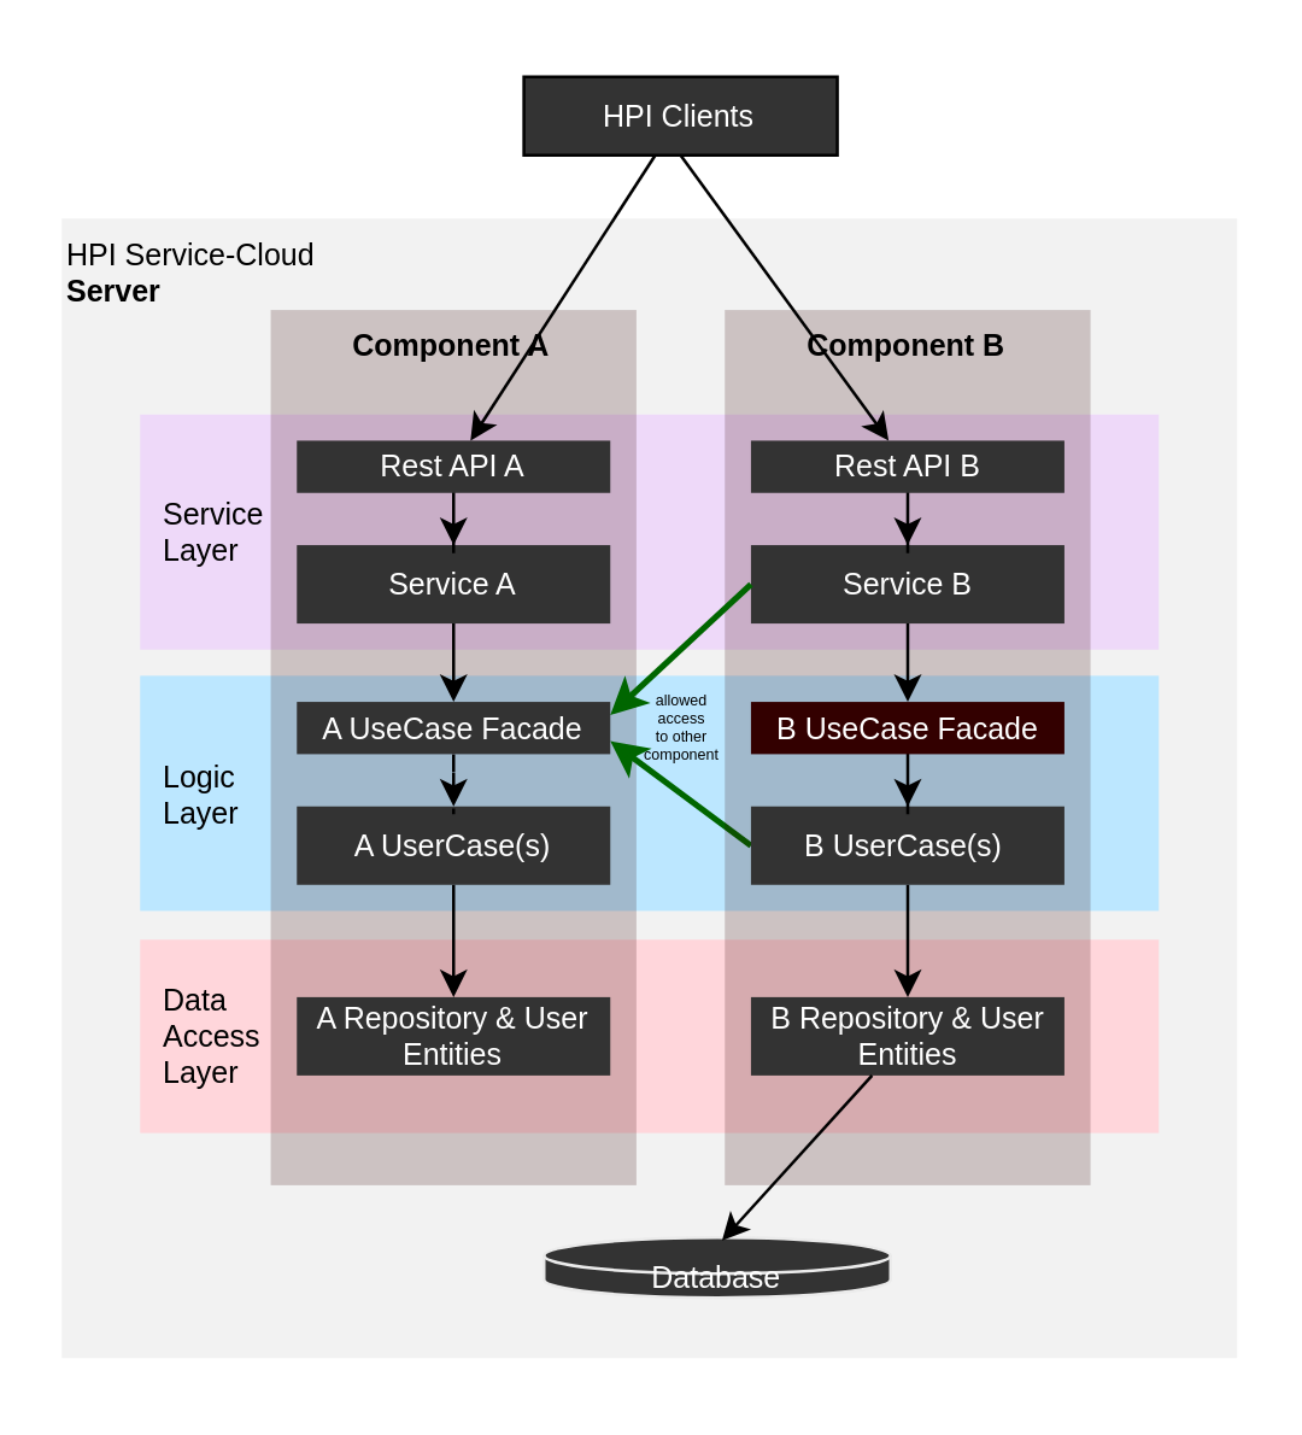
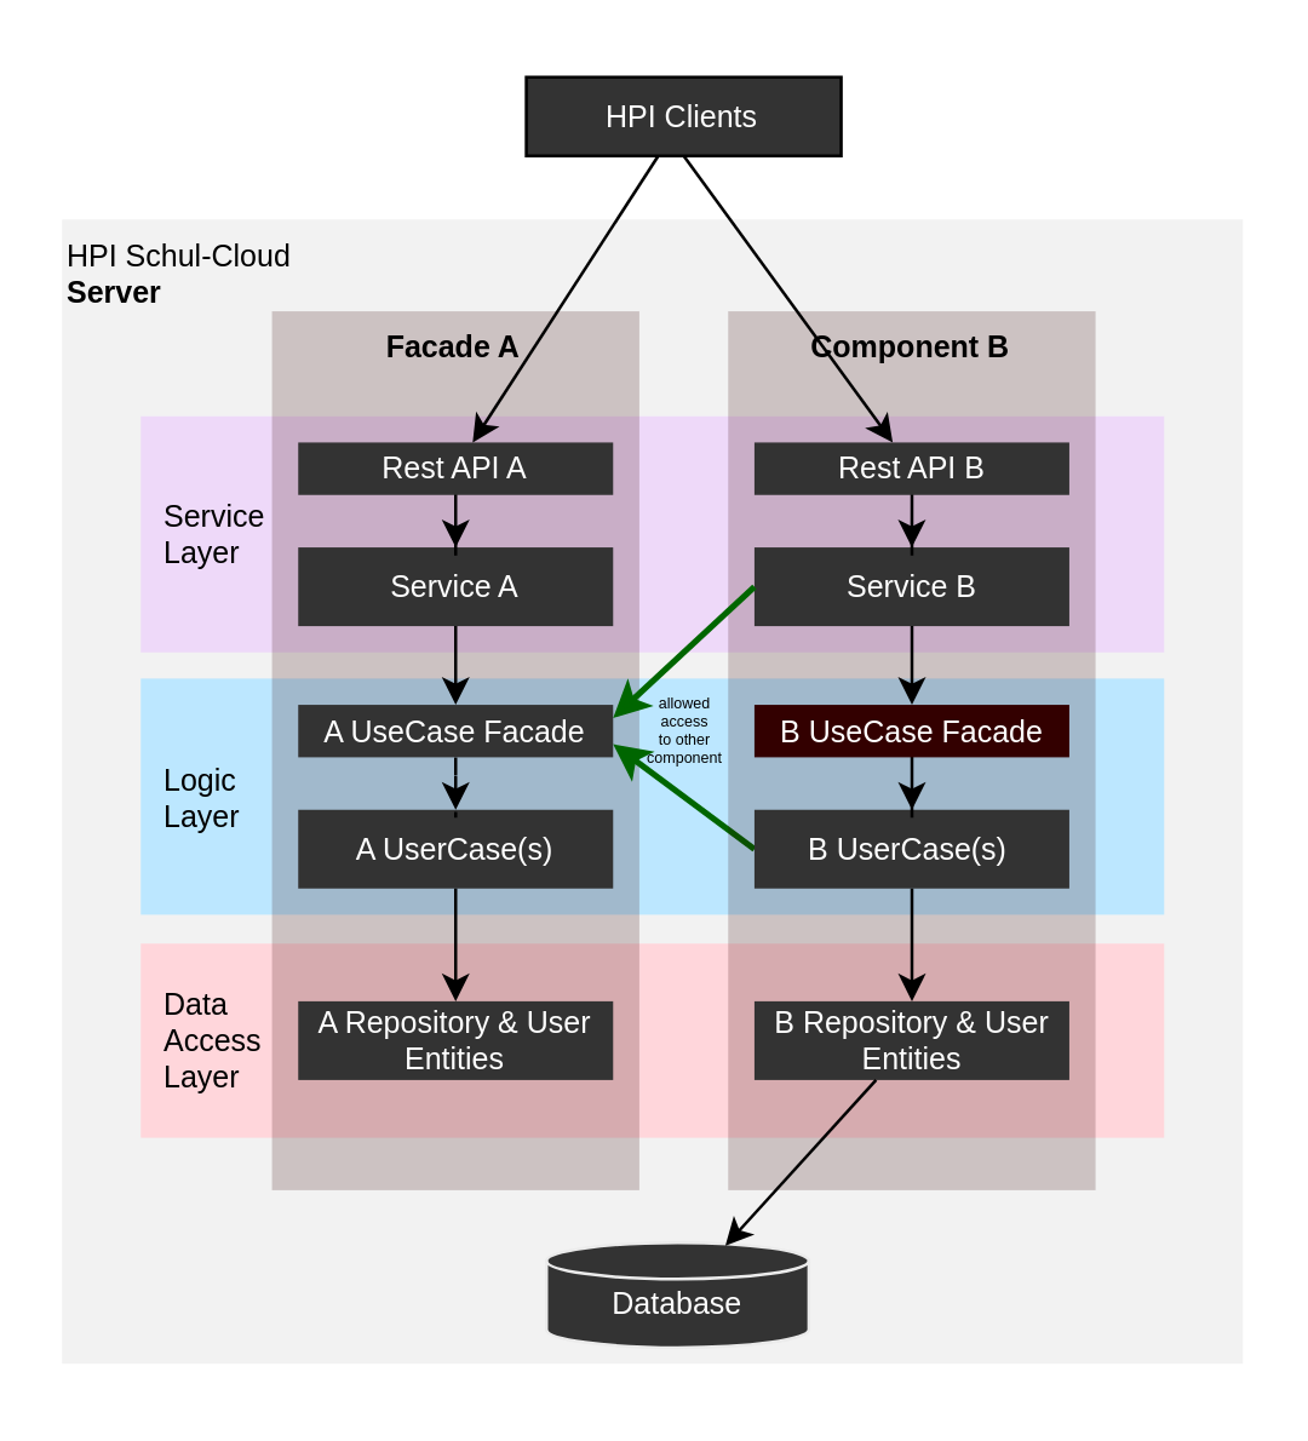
  <mxCell id="0" />
  <mxCell id="1" parent="0" />
  <mxCell id="2" value="hb" style="group;fontSize=10;" parent="1" vertex="1" connectable="0"><mxGeometry x="20" y="20" width="390" height="433.33" as="geometry" /></mxCell>
- <mxCell id="3" value="HPI Service-Cloud &lt;br style=&quot;font-size: 10px;&quot;&gt;&lt;b style=&quot;font-size: 10px;&quot;&gt;Server&lt;/b&gt;" style="rounded=0;whiteSpace=wrap;html=1;fontSize=10;align=left;verticalAlign=top;strokeColor=none;fillColor=#F2F2F2;" parent="2" vertex="1"><mxGeometry y="52" width="390" height="378" as="geometry" /></mxCell>
+ <mxCell id="3" value="HPI Schul-Cloud &lt;br style=&quot;font-size: 10px;&quot;&gt;&lt;b style=&quot;font-size: 10px;&quot;&gt;Server&lt;/b&gt;" style="rounded=0;whiteSpace=wrap;html=1;fontSize=10;align=left;verticalAlign=top;strokeColor=none;fillColor=#F2F2F2;" parent="2" vertex="1"><mxGeometry y="52" width="390" height="378" as="geometry" /></mxCell>
  <mxCell id="4" value="Logic &lt;br style=&quot;font-size: 10px;&quot;&gt;Layer" style="rounded=0;whiteSpace=wrap;html=1;align=left;spacingLeft=6;strokeColor=none;fillColor=#BCE7FF;fontSize=10;" parent="2" vertex="1"><mxGeometry x="26" y="203.665" width="338" height="77.999" as="geometry" /></mxCell>
  <mxCell id="5" value="Service&lt;br style=&quot;font-size: 10px;&quot;&gt;Layer" style="rounded=0;whiteSpace=wrap;html=1;align=left;spacingLeft=6;strokeColor=none;fillColor=#EED9F9;fontSize=10;" parent="2" vertex="1"><mxGeometry x="26" y="116.999" width="338" height="77.999" as="geometry" /></mxCell>
  <mxCell id="6" value="Data&lt;br style=&quot;font-size: 10px;&quot;&gt;Access&lt;br style=&quot;font-size: 10px;&quot;&gt;Layer" style="rounded=0;whiteSpace=wrap;html=1;align=left;spacingLeft=6;strokeColor=none;fillColor=#FFD6DB;fontSize=10;" parent="2" vertex="1"><mxGeometry x="26" y="291.198" width="338" height="64.133" as="geometry" /></mxCell>
- <mxCell id="7" value="Component A" style="rounded=0;whiteSpace=wrap;html=1;align=center;opacity=20;fillColor=#330000;labelPosition=center;verticalLabelPosition=middle;verticalAlign=top;fontStyle=1;fontSize=10;strokeColor=none;" parent="2" vertex="1"><mxGeometry x="69.333" y="82.333" width="121.333" height="290.331" as="geometry" /></mxCell>
+ <mxCell id="7" value="Facade A" style="rounded=0;whiteSpace=wrap;html=1;align=center;opacity=20;fillColor=#330000;labelPosition=center;verticalLabelPosition=middle;verticalAlign=top;fontStyle=1;fontSize=10;strokeColor=none;" parent="2" vertex="1"><mxGeometry x="69.333" y="82.333" width="121.333" height="290.331" as="geometry" /></mxCell>
  <mxCell id="8" style="edgeStyle=orthogonalEdgeStyle;rounded=0;orthogonalLoop=1;jettySize=auto;html=1;exitX=0.5;exitY=1;exitDx=0;exitDy=0;fontSize=10;" parent="2" edge="1"><mxGeometry relative="1" as="geometry"><mxPoint x="189.8" y="273.198" as="sourcePoint" /><mxPoint x="189.8" y="273.198" as="targetPoint" /></mxGeometry></mxCell>
  <mxCell id="9" value="Service A" style="rounded=0;whiteSpace=wrap;html=1;align=center;fillColor=#333333;fontColor=#FFFFFF;fontSize=10;strokeColor=none;" parent="2" vertex="1"><mxGeometry x="78" y="160.332" width="104" height="26.0" as="geometry" /></mxCell>
  <mxCell id="10" style="edgeStyle=orthogonalEdgeStyle;rounded=0;orthogonalLoop=1;jettySize=auto;html=1;entryX=0.5;entryY=0;entryDx=0;entryDy=0;fontSize=10;" parent="2" source="11" target="9" edge="1"><mxGeometry relative="1" as="geometry" /></mxCell>
  <mxCell id="11" value="Rest API A" style="rounded=0;whiteSpace=wrap;html=1;align=center;fillColor=#333333;fontColor=#FFFFFF;fontSize=10;strokeColor=none;" parent="2" vertex="1"><mxGeometry x="78" y="125.666" width="104" height="17.333" as="geometry" /></mxCell>
  <mxCell id="12" value="A UserCase(s)" style="rounded=0;whiteSpace=wrap;html=1;align=center;fillColor=#333333;fontColor=#FFFFFF;fontSize=10;strokeColor=none;" parent="2" vertex="1"><mxGeometry x="78" y="246.998" width="104" height="26.0" as="geometry" /></mxCell>
  <mxCell id="13" style="edgeStyle=orthogonalEdgeStyle;rounded=0;orthogonalLoop=1;jettySize=auto;html=1;fontSize=10;dashed=1;" parent="2" source="14" target="12" edge="1"><mxGeometry relative="1" as="geometry" /></mxCell>
  <mxCell id="14" value="A UseCase Facade" style="rounded=0;whiteSpace=wrap;html=1;align=center;fillColor=#333333;fontColor=#FFFFFF;fontSize=10;strokeColor=none;" parent="2" vertex="1"><mxGeometry x="78" y="212.332" width="104" height="17.333" as="geometry" /></mxCell>
  <mxCell id="15" style="edgeStyle=orthogonalEdgeStyle;rounded=0;orthogonalLoop=1;jettySize=auto;html=1;fontSize=10;" parent="2" source="9" target="14" edge="1"><mxGeometry relative="1" as="geometry" /></mxCell>
  <mxCell id="16" value="A Repository &amp;amp; User Entities" style="rounded=0;whiteSpace=wrap;html=1;align=center;fillColor=#333333;fontColor=#FFFFFF;fontSize=10;strokeColor=none;" parent="2" vertex="1"><mxGeometry x="78" y="310.264" width="104" height="26.0" as="geometry" /></mxCell>
  <mxCell id="17" style="edgeStyle=orthogonalEdgeStyle;rounded=0;orthogonalLoop=1;jettySize=auto;html=1;fontSize=10;" parent="2" source="12" target="16" edge="1"><mxGeometry relative="1" as="geometry" /></mxCell>
  <mxCell id="18" style="rounded=0;orthogonalLoop=1;jettySize=auto;html=1;entryX=1;entryY=0.75;entryDx=0;entryDy=0;fontSize=10;fontColor=#FFFFFF;exitX=0;exitY=0.5;exitDx=0;exitDy=0;strokeWidth=2;strokeColor=#006600;" parent="2" source="27" target="14" edge="1"><mxGeometry relative="1" as="geometry"><mxPoint x="222.733" y="168.332" as="sourcePoint" /><mxPoint x="182" y="215.998" as="targetPoint" /></mxGeometry></mxCell>
  <mxCell id="19" style="rounded=0;orthogonalLoop=1;jettySize=auto;html=1;fontSize=10;fontColor=#FFFFFF;" parent="2" source="20" target="11" edge="1"><mxGeometry relative="1" as="geometry" /></mxCell>
  <mxCell id="20" value="HPI Clients" style="rounded=0;whiteSpace=wrap;html=1;align=center;fillColor=#333333;fontColor=#FFFFFF;fontSize=10;" parent="2" vertex="1"><mxGeometry x="153.33" y="5" width="104" height="26.0" as="geometry" /></mxCell>
- <mxCell id="21" value="Database" style="shape=cylinder2;whiteSpace=wrap;html=1;boundedLbl=1;backgroundOutline=1;size=6;rounded=0;fillColor=#333333;fontSize=10;fontColor=#FFFFFF;align=center;strokeColor=#EBEBEB;verticalAlign=middle;spacingTop=6;" parent="2" vertex="1"><mxGeometry x="159.997" y="389.997" width="115" height="20" as="geometry" /></mxCell>
+ <mxCell id="21" value="Database" style="shape=cylinder2;whiteSpace=wrap;html=1;boundedLbl=1;backgroundOutline=1;size=6;rounded=0;fillColor=#333333;fontSize=10;fontColor=#FFFFFF;align=center;strokeColor=#EBEBEB;verticalAlign=middle;spacingTop=6;" parent="2" vertex="1"><mxGeometry x="159.997" y="389.997" width="86.667" height="34.666" as="geometry" /></mxCell>
  <mxCell id="22" value="Component B" style="rounded=0;whiteSpace=wrap;html=1;align=center;opacity=20;fillColor=#330000;labelPosition=center;verticalLabelPosition=middle;verticalAlign=top;fontStyle=1;fontSize=10;strokeColor=none;" parent="2" vertex="1"><mxGeometry x="220.003" y="82.333" width="121.333" height="290.331" as="geometry" /></mxCell>
  <mxCell id="23" style="edgeStyle=orthogonalEdgeStyle;rounded=0;orthogonalLoop=1;jettySize=auto;html=1;exitX=0.5;exitY=1;exitDx=0;exitDy=0;fontSize=10;" parent="2" edge="1"><mxGeometry relative="1" as="geometry"><mxPoint x="340.47" y="278.198" as="sourcePoint" /><mxPoint x="340.47" y="278.198" as="targetPoint" /></mxGeometry></mxCell>
  <mxCell id="24" value="Service B" style="rounded=0;whiteSpace=wrap;html=1;align=center;fillColor=#333333;fontColor=#FFFFFF;fontSize=10;strokeColor=none;" parent="2" vertex="1"><mxGeometry x="228.67" y="160.332" width="104" height="26.0" as="geometry" /></mxCell>
  <mxCell id="25" style="edgeStyle=orthogonalEdgeStyle;rounded=0;orthogonalLoop=1;jettySize=auto;html=1;entryX=0.5;entryY=0;entryDx=0;entryDy=0;fontSize=10;" parent="2" source="26" target="24" edge="1"><mxGeometry relative="1" as="geometry" /></mxCell>
  <mxCell id="26" value="Rest API B" style="rounded=0;whiteSpace=wrap;html=1;align=center;fillColor=#333333;fontColor=#FFFFFF;fontSize=10;strokeColor=none;" parent="2" vertex="1"><mxGeometry x="228.67" y="125.666" width="104" height="17.333" as="geometry" /></mxCell>
  <mxCell id="27" value="B UserCase(s)&amp;nbsp;" style="rounded=0;whiteSpace=wrap;html=1;align=center;fillColor=#333333;fontColor=#FFFFFF;fontSize=10;strokeColor=none;" parent="2" vertex="1"><mxGeometry x="228.67" y="246.998" width="104" height="26.0" as="geometry" /></mxCell>
  <mxCell id="28" style="edgeStyle=orthogonalEdgeStyle;rounded=0;orthogonalLoop=1;jettySize=auto;html=1;fontSize=10;" parent="2" source="29" target="27" edge="1"><mxGeometry relative="1" as="geometry" /></mxCell>
  <mxCell id="29" value="B UseCase Facade" style="rounded=0;whiteSpace=wrap;html=1;align=center;fillColor=#330000;fontColor=#FFFFFF;fontSize=10;strokeColor=none;" parent="2" vertex="1"><mxGeometry x="228.67" y="212.332" width="104" height="17.333" as="geometry" /></mxCell>
  <mxCell id="30" style="edgeStyle=orthogonalEdgeStyle;rounded=0;orthogonalLoop=1;jettySize=auto;html=1;fontSize=10;" parent="2" source="24" target="29" edge="1"><mxGeometry relative="1" as="geometry" /></mxCell>
  <mxCell id="31" value="B Repository &amp;amp; User Entities" style="rounded=0;whiteSpace=wrap;html=1;align=center;fillColor=#333333;fontColor=#FFFFFF;fontSize=10;strokeColor=none;" parent="2" vertex="1"><mxGeometry x="228.67" y="310.264" width="104" height="26.0" as="geometry" /></mxCell>
  <mxCell id="32" style="edgeStyle=orthogonalEdgeStyle;rounded=0;orthogonalLoop=1;jettySize=auto;html=1;fontSize=10;" parent="2" source="27" target="31" edge="1"><mxGeometry relative="1" as="geometry" /></mxCell>
  <mxCell id="33" style="rounded=0;orthogonalLoop=1;jettySize=auto;html=1;fontSize=10;fontColor=#FFFFFF;exitX=0.5;exitY=1;exitDx=0;exitDy=0;" parent="2" source="20" target="26" edge="1"><mxGeometry relative="1" as="geometry"><mxPoint x="280.67" y="25.0" as="sourcePoint" /></mxGeometry></mxCell>
  <mxCell id="34" style="rounded=0;orthogonalLoop=1;jettySize=auto;html=1;fontSize=10;fontColor=#FFFFFF;" parent="2" source="31" edge="1"><mxGeometry relative="1" as="geometry"><mxPoint x="219.089" y="390.997" as="targetPoint" /></mxGeometry></mxCell>
  <mxCell id="35" style="rounded=0;orthogonalLoop=1;jettySize=auto;html=1;entryX=1;entryY=0.25;entryDx=0;entryDy=0;fontSize=10;fontColor=#FFFFFF;exitX=0;exitY=0.5;exitDx=0;exitDy=0;strokeWidth=2;strokeColor=#006600;" parent="2" source="24" target="14" edge="1"><mxGeometry relative="1" as="geometry"><mxPoint x="238.67" y="269.998" as="sourcePoint" /><mxPoint x="192" y="225.998" as="targetPoint" /></mxGeometry></mxCell>
  <mxCell id="36" value="allowed&lt;br style=&quot;font-size: 5px;&quot;&gt;access&lt;br style=&quot;font-size: 5px;&quot;&gt;to other&lt;br style=&quot;font-size: 5px;&quot;&gt;component" style="text;html=1;strokeColor=none;fillColor=none;align=center;verticalAlign=middle;whiteSpace=wrap;rounded=0;fontSize=5;" parent="2" vertex="1"><mxGeometry x="186.33" y="209.66" width="40" height="20" as="geometry" /></mxCell>
